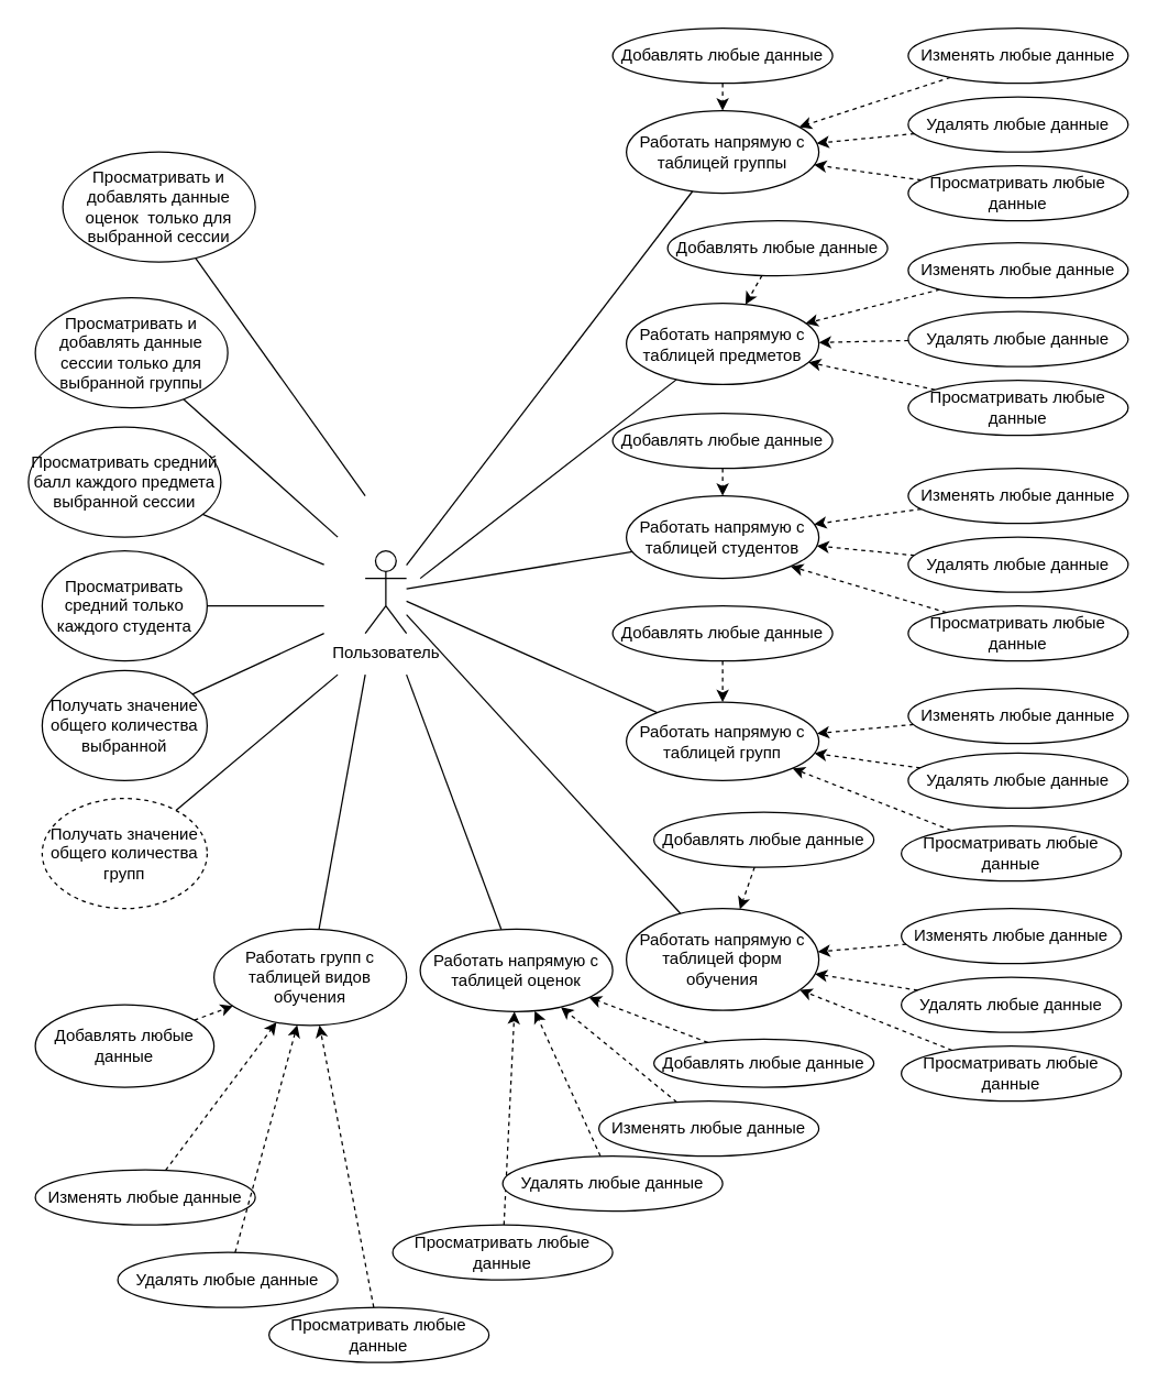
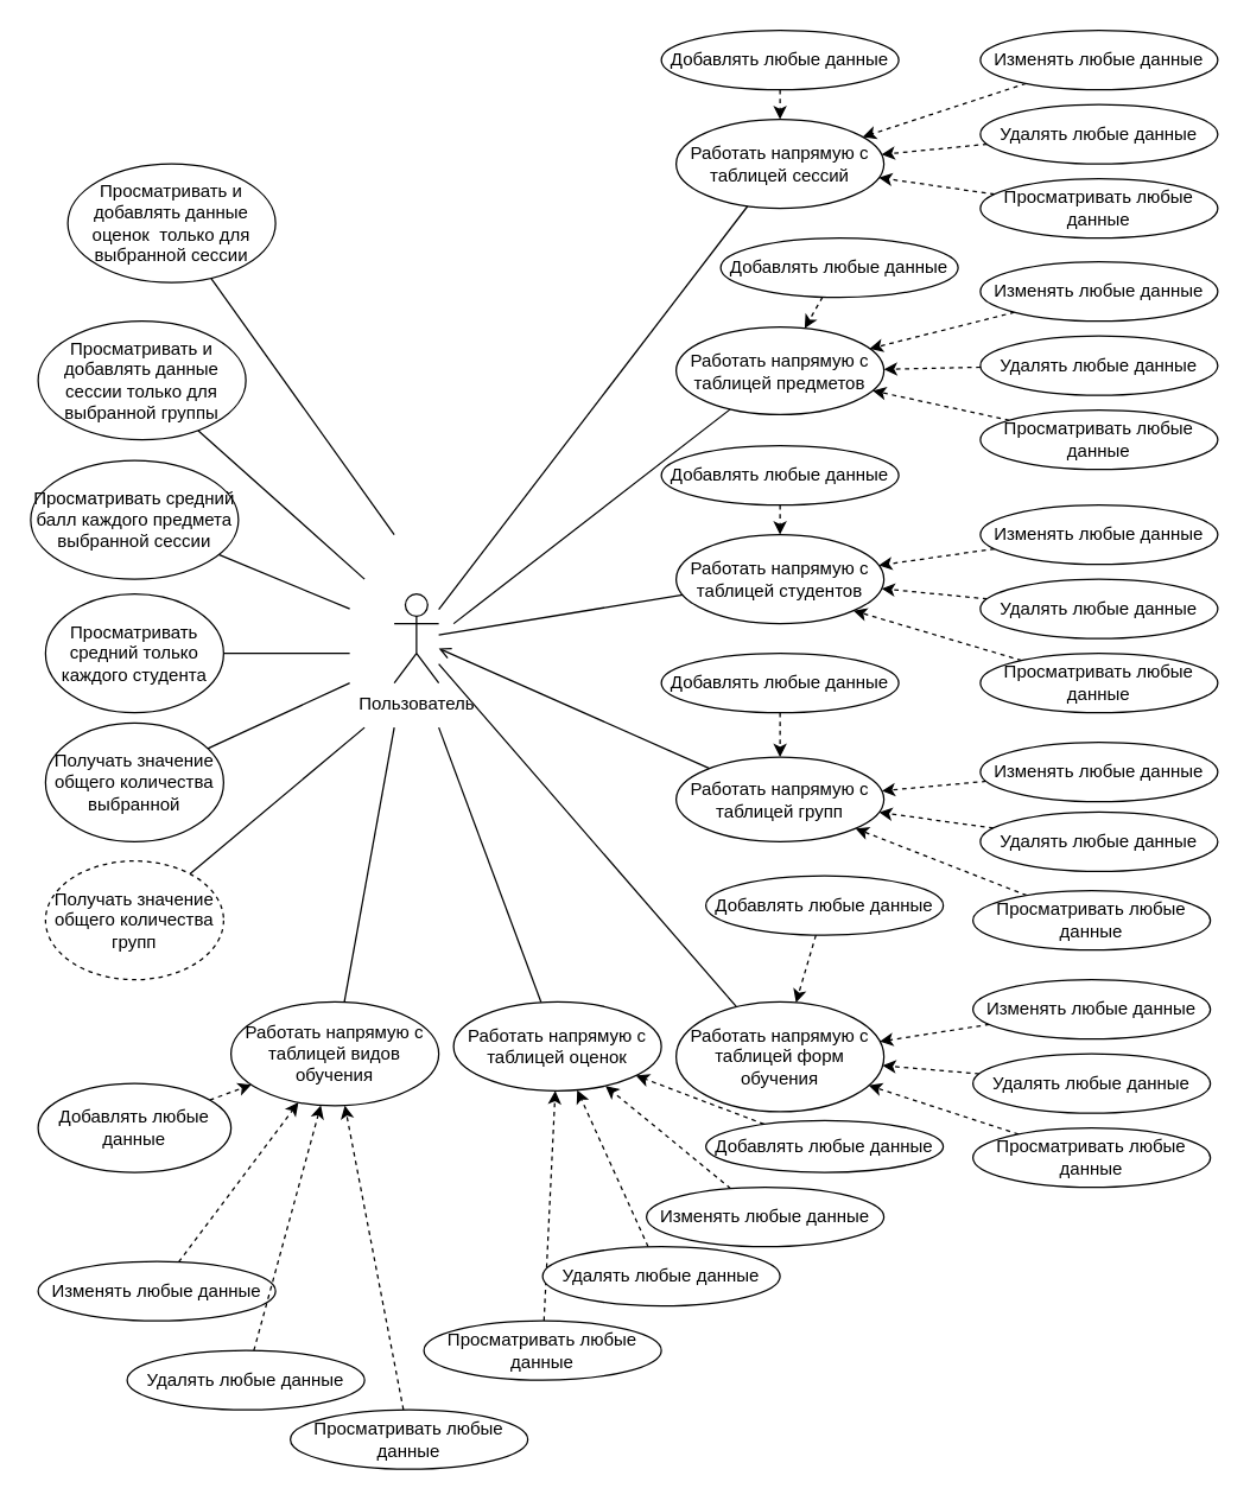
  <mxCell id="0" />
  <mxCell id="1" parent="0" />
  <mxCell id="2" value="Пользователь" style="shape=umlActor;verticalLabelPosition=bottom;verticalAlign=top;html=1;outlineConnect=0;" vertex="1" parent="1"><mxGeometry x="265" y="400" width="30" height="60" as="geometry" /></mxCell>
  <mxCell id="3" style="edgeStyle=none;rounded=0;orthogonalLoop=1;jettySize=auto;html=1;endArrow=none;endFill=0;" edge="1" parent="1" source="4" target="2"><mxGeometry relative="1" as="geometry" /></mxCell>
- <mxCell id="4" value="Работать напрямую с таблицей группы" style="ellipse;whiteSpace=wrap;html=1;" vertex="1" parent="1"><mxGeometry x="455" y="80" width="140" height="60" as="geometry" /></mxCell>
+ <mxCell id="4" value="Работать напрямую с таблицей сессий" style="ellipse;whiteSpace=wrap;html=1;" vertex="1" parent="1"><mxGeometry x="455" y="80" width="140" height="60" as="geometry" /></mxCell>
  <mxCell id="5" style="edgeStyle=none;rounded=0;orthogonalLoop=1;jettySize=auto;html=1;endArrow=none;endFill=0;" edge="1" parent="1" source="6"><mxGeometry relative="1" as="geometry"><mxPoint x="295" y="490" as="targetPoint" /></mxGeometry></mxCell>
  <mxCell id="6" value="Работать напрямую с таблицей оценок" style="ellipse;whiteSpace=wrap;html=1;" vertex="1" parent="1"><mxGeometry x="305" y="675" width="140" height="60" as="geometry" /></mxCell>
  <mxCell id="7" style="edgeStyle=none;rounded=0;orthogonalLoop=1;jettySize=auto;html=1;endArrow=none;endFill=0;" edge="1" parent="1" source="8"><mxGeometry relative="1" as="geometry"><mxPoint x="305" y="420" as="targetPoint" /></mxGeometry></mxCell>
  <mxCell id="8" value="Работать напрямую с таблицей предметов" style="ellipse;whiteSpace=wrap;html=1;" vertex="1" parent="1"><mxGeometry x="455" y="220" width="140" height="59" as="geometry" /></mxCell>
  <mxCell id="9" style="edgeStyle=none;rounded=0;orthogonalLoop=1;jettySize=auto;html=1;endArrow=none;endFill=0;" edge="1" parent="1" source="10" target="2"><mxGeometry relative="1" as="geometry" /></mxCell>
  <mxCell id="10" value="Работать напрямую с таблицей студентов" style="ellipse;whiteSpace=wrap;html=1;" vertex="1" parent="1"><mxGeometry x="455" y="360" width="140" height="60" as="geometry" /></mxCell>
- <mxCell id="11" style="edgeStyle=none;rounded=0;orthogonalLoop=1;jettySize=auto;html=1;endArrow=none;endFill=0;" edge="1" parent="1" source="12" target="2"><mxGeometry relative="1" as="geometry" /></mxCell>
+ <mxCell id="11" style="edgeStyle=none;rounded=0;orthogonalLoop=1;jettySize=auto;html=1;endArrow=open;endFill=0;" edge="1" parent="1" source="12" target="2"><mxGeometry relative="1" as="geometry" /></mxCell>
  <mxCell id="12" value="Работать напрямую с таблицей групп" style="ellipse;whiteSpace=wrap;html=1;" vertex="1" parent="1"><mxGeometry x="455" y="510" width="140" height="57" as="geometry" /></mxCell>
  <mxCell id="13" style="edgeStyle=none;rounded=0;orthogonalLoop=1;jettySize=auto;html=1;endArrow=none;endFill=0;" edge="1" parent="1" source="14" target="2"><mxGeometry relative="1" as="geometry" /></mxCell>
- <mxCell id="14" value="Работать напрямую с таблицей форм обучения" style="ellipse;whiteSpace=wrap;html=1;" vertex="1" parent="1"><mxGeometry x="455" y="660" width="140" height="74" as="geometry" /></mxCell>
+ <mxCell id="14" value="Работать напрямую с таблицей форм обучения" style="ellipse;whiteSpace=wrap;html=1;" vertex="1" parent="1"><mxGeometry x="455" y="675" width="140" height="74" as="geometry" /></mxCell>
  <mxCell id="15" style="edgeStyle=none;rounded=0;orthogonalLoop=1;jettySize=auto;html=1;endArrow=none;endFill=0;" edge="1" parent="1" source="16"><mxGeometry relative="1" as="geometry"><mxPoint x="265" y="490" as="targetPoint" /></mxGeometry></mxCell>
- <mxCell id="16" value="Работать групп с таблицей видов обучения" style="ellipse;whiteSpace=wrap;html=1;" vertex="1" parent="1"><mxGeometry x="155" y="675" width="140" height="70" as="geometry" /></mxCell>
+ <mxCell id="16" value="Работать напрямую с таблицей видов обучения" style="ellipse;whiteSpace=wrap;html=1;" vertex="1" parent="1"><mxGeometry x="155" y="675" width="140" height="70" as="geometry" /></mxCell>
  <mxCell id="17" style="rounded=0;orthogonalLoop=1;jettySize=auto;html=1;dashed=1;" edge="1" parent="1" source="18" target="4"><mxGeometry relative="1" as="geometry" /></mxCell>
  <mxCell id="18" value="Добавлять любые данные" style="ellipse;whiteSpace=wrap;html=1;" vertex="1" parent="1"><mxGeometry x="445" width="160" height="40" as="geometry" y="20" /></mxCell>
  <mxCell id="19" style="edgeStyle=none;rounded=0;orthogonalLoop=1;jettySize=auto;html=1;dashed=1;" edge="1" parent="1" source="20" target="4"><mxGeometry relative="1" as="geometry" /></mxCell>
  <mxCell id="20" value="Изменять любые данные" style="ellipse;whiteSpace=wrap;html=1;" vertex="1" parent="1"><mxGeometry x="660" width="160" height="40" as="geometry" y="20" /></mxCell>
  <mxCell id="21" style="edgeStyle=none;rounded=0;orthogonalLoop=1;jettySize=auto;html=1;dashed=1;" edge="1" parent="1" source="22" target="4"><mxGeometry relative="1" as="geometry" /></mxCell>
  <mxCell id="22" value="Просматривать любые данные" style="ellipse;whiteSpace=wrap;html=1;" vertex="1" parent="1"><mxGeometry x="660" y="120" width="160" height="40" as="geometry" /></mxCell>
  <mxCell id="23" style="edgeStyle=none;rounded=0;orthogonalLoop=1;jettySize=auto;html=1;dashed=1;" edge="1" parent="1" source="24" target="4"><mxGeometry relative="1" as="geometry" /></mxCell>
  <mxCell id="24" value="Удалять любые данные" style="ellipse;whiteSpace=wrap;html=1;" vertex="1" parent="1"><mxGeometry x="660" y="70" width="160" height="40" as="geometry" /></mxCell>
  <mxCell id="25" style="edgeStyle=none;rounded=0;orthogonalLoop=1;jettySize=auto;html=1;dashed=1;" edge="1" parent="1" source="26" target="8"><mxGeometry relative="1" as="geometry" /></mxCell>
  <mxCell id="26" value="Добавлять любые данные" style="ellipse;whiteSpace=wrap;html=1;" vertex="1" parent="1"><mxGeometry x="485" y="160" width="160" height="40" as="geometry" /></mxCell>
  <mxCell id="27" style="edgeStyle=none;rounded=0;orthogonalLoop=1;jettySize=auto;html=1;dashed=1;" edge="1" parent="1" source="28" target="8"><mxGeometry relative="1" as="geometry" /></mxCell>
  <mxCell id="28" value="Изменять любые данные" style="ellipse;whiteSpace=wrap;html=1;" vertex="1" parent="1"><mxGeometry x="660" y="176" width="160" height="40" as="geometry" /></mxCell>
  <mxCell id="29" style="edgeStyle=none;rounded=0;orthogonalLoop=1;jettySize=auto;html=1;dashed=1;" edge="1" parent="1" source="30" target="8"><mxGeometry relative="1" as="geometry" /></mxCell>
  <mxCell id="30" value="Просматривать любые данные" style="ellipse;whiteSpace=wrap;html=1;" vertex="1" parent="1"><mxGeometry x="660" y="276" width="160" height="40" as="geometry" /></mxCell>
  <mxCell id="31" style="edgeStyle=none;rounded=0;orthogonalLoop=1;jettySize=auto;html=1;dashed=1;" edge="1" parent="1" source="32" target="8"><mxGeometry relative="1" as="geometry" /></mxCell>
  <mxCell id="32" value="Удалять любые данные" style="ellipse;whiteSpace=wrap;html=1;" vertex="1" parent="1"><mxGeometry x="660" y="226" width="160" height="40" as="geometry" /></mxCell>
  <mxCell id="33" style="edgeStyle=none;rounded=0;orthogonalLoop=1;jettySize=auto;html=1;dashed=1;" edge="1" parent="1" source="34" target="10"><mxGeometry relative="1" as="geometry" /></mxCell>
  <mxCell id="34" value="Добавлять любые данные" style="ellipse;whiteSpace=wrap;html=1;" vertex="1" parent="1"><mxGeometry x="445" y="300" width="160" height="40" as="geometry" /></mxCell>
  <mxCell id="35" style="edgeStyle=none;rounded=0;orthogonalLoop=1;jettySize=auto;html=1;dashed=1;" edge="1" parent="1" source="36" target="10"><mxGeometry relative="1" as="geometry" /></mxCell>
  <mxCell id="36" value="Изменять любые данные" style="ellipse;whiteSpace=wrap;html=1;" vertex="1" parent="1"><mxGeometry x="660" y="340" width="160" height="40" as="geometry" /></mxCell>
  <mxCell id="37" style="edgeStyle=none;rounded=0;orthogonalLoop=1;jettySize=auto;html=1;entryX=1;entryY=1;entryDx=0;entryDy=0;dashed=1;" edge="1" parent="1" source="38" target="10"><mxGeometry relative="1" as="geometry" /></mxCell>
  <mxCell id="38" value="Просматривать любые данные" style="ellipse;whiteSpace=wrap;html=1;" vertex="1" parent="1"><mxGeometry x="660" y="440" width="160" height="40" as="geometry" /></mxCell>
  <mxCell id="39" style="edgeStyle=none;rounded=0;orthogonalLoop=1;jettySize=auto;html=1;dashed=1;" edge="1" parent="1" source="40" target="10"><mxGeometry relative="1" as="geometry"><mxPoint x="605" y="400" as="targetPoint" /></mxGeometry></mxCell>
  <mxCell id="40" value="Удалять любые данные" style="ellipse;whiteSpace=wrap;html=1;" vertex="1" parent="1"><mxGeometry x="660" y="390" width="160" height="40" as="geometry" /></mxCell>
  <mxCell id="41" style="edgeStyle=none;rounded=0;orthogonalLoop=1;jettySize=auto;html=1;dashed=1;" edge="1" parent="1" source="42" target="12"><mxGeometry relative="1" as="geometry" /></mxCell>
  <mxCell id="42" value="Добавлять любые данные" style="ellipse;whiteSpace=wrap;html=1;" vertex="1" parent="1"><mxGeometry x="445" y="440" width="160" height="40" as="geometry" /></mxCell>
  <mxCell id="43" style="edgeStyle=none;rounded=0;orthogonalLoop=1;jettySize=auto;html=1;dashed=1;" edge="1" parent="1" source="44" target="12"><mxGeometry relative="1" as="geometry" /></mxCell>
  <mxCell id="44" value="Изменять любые данные" style="ellipse;whiteSpace=wrap;html=1;" vertex="1" parent="1"><mxGeometry x="660" y="500" width="160" height="40" as="geometry" /></mxCell>
  <mxCell id="45" style="edgeStyle=none;rounded=0;orthogonalLoop=1;jettySize=auto;html=1;dashed=1;" edge="1" parent="1" source="46" target="12"><mxGeometry relative="1" as="geometry" /></mxCell>
  <mxCell id="46" value="Просматривать любые данные" style="ellipse;whiteSpace=wrap;html=1;" vertex="1" parent="1"><mxGeometry x="655" y="600" width="160" height="40" as="geometry" /></mxCell>
  <mxCell id="47" style="edgeStyle=none;rounded=0;orthogonalLoop=1;jettySize=auto;html=1;dashed=1;" edge="1" parent="1" source="48" target="12"><mxGeometry relative="1" as="geometry" /></mxCell>
  <mxCell id="48" value="Удалять любые данные" style="ellipse;whiteSpace=wrap;html=1;" vertex="1" parent="1"><mxGeometry x="660" y="547" width="160" height="40" as="geometry" /></mxCell>
  <mxCell id="49" style="edgeStyle=none;rounded=0;orthogonalLoop=1;jettySize=auto;html=1;dashed=1;" edge="1" parent="1" source="50" target="14"><mxGeometry relative="1" as="geometry" /></mxCell>
  <mxCell id="50" value="Добавлять любые данные" style="ellipse;whiteSpace=wrap;html=1;" vertex="1" parent="1"><mxGeometry x="475" y="590" width="160" height="40" as="geometry" /></mxCell>
  <mxCell id="51" style="edgeStyle=none;rounded=0;orthogonalLoop=1;jettySize=auto;html=1;dashed=1;" edge="1" parent="1" source="52" target="14"><mxGeometry relative="1" as="geometry" /></mxCell>
  <mxCell id="52" value="Изменять любые данные" style="ellipse;whiteSpace=wrap;html=1;" vertex="1" parent="1"><mxGeometry x="655" y="660" width="160" height="40" as="geometry" /></mxCell>
  <mxCell id="53" style="edgeStyle=none;rounded=0;orthogonalLoop=1;jettySize=auto;html=1;dashed=1;" edge="1" parent="1" source="54" target="14"><mxGeometry relative="1" as="geometry" /></mxCell>
  <mxCell id="54" value="Просматривать любые данные" style="ellipse;whiteSpace=wrap;html=1;" vertex="1" parent="1"><mxGeometry x="655" y="760" width="160" height="40" as="geometry" /></mxCell>
  <mxCell id="55" style="edgeStyle=none;rounded=0;orthogonalLoop=1;jettySize=auto;html=1;dashed=1;" edge="1" parent="1" source="56" target="14"><mxGeometry relative="1" as="geometry" /></mxCell>
  <mxCell id="56" value="Удалять любые данные" style="ellipse;whiteSpace=wrap;html=1;" vertex="1" parent="1"><mxGeometry x="655" y="710" width="160" height="40" as="geometry" /></mxCell>
  <mxCell id="57" style="edgeStyle=none;rounded=0;orthogonalLoop=1;jettySize=auto;html=1;dashed=1;" edge="1" parent="1" source="58" target="16"><mxGeometry relative="1" as="geometry" /></mxCell>
  <mxCell id="58" value="Добавлять любые данные" style="ellipse;whiteSpace=wrap;html=1;" vertex="1" parent="1"><mxGeometry x="25" y="730" width="130" height="60" as="geometry" /></mxCell>
  <mxCell id="59" style="edgeStyle=none;rounded=0;orthogonalLoop=1;jettySize=auto;html=1;dashed=1;" edge="1" parent="1" source="60" target="16"><mxGeometry relative="1" as="geometry" /></mxCell>
  <mxCell id="60" value="Изменять любые данные" style="ellipse;whiteSpace=wrap;html=1;" vertex="1" parent="1"><mxGeometry x="25" y="850" width="160" height="40" as="geometry" /></mxCell>
  <mxCell id="61" style="edgeStyle=none;rounded=0;orthogonalLoop=1;jettySize=auto;html=1;dashed=1;" edge="1" parent="1" source="62" target="16"><mxGeometry relative="1" as="geometry" /></mxCell>
  <mxCell id="62" value="Просматривать любые данные" style="ellipse;whiteSpace=wrap;html=1;" vertex="1" parent="1"><mxGeometry x="195" y="950" width="160" height="40" as="geometry" /></mxCell>
  <mxCell id="63" style="edgeStyle=none;rounded=0;orthogonalLoop=1;jettySize=auto;html=1;dashed=1;" edge="1" parent="1" source="64" target="16"><mxGeometry relative="1" as="geometry" /></mxCell>
  <mxCell id="64" value="Удалять любые данные" style="ellipse;whiteSpace=wrap;html=1;" vertex="1" parent="1"><mxGeometry x="85" y="910" width="160" height="40" as="geometry" /></mxCell>
  <mxCell id="65" style="edgeStyle=none;rounded=0;orthogonalLoop=1;jettySize=auto;html=1;dashed=1;" edge="1" parent="1" source="66" target="6"><mxGeometry relative="1" as="geometry" /></mxCell>
  <mxCell id="66" value="Добавлять любые данные" style="ellipse;whiteSpace=wrap;html=1;" vertex="1" parent="1"><mxGeometry x="475" y="755" width="160" height="35" as="geometry" /></mxCell>
  <mxCell id="67" style="edgeStyle=none;rounded=0;orthogonalLoop=1;jettySize=auto;html=1;dashed=1;" edge="1" parent="1" source="68" target="6"><mxGeometry relative="1" as="geometry" /></mxCell>
  <mxCell id="68" value="Изменять любые данные" style="ellipse;whiteSpace=wrap;html=1;" vertex="1" parent="1"><mxGeometry x="435" y="800" width="160" height="40" as="geometry" /></mxCell>
  <mxCell id="69" style="edgeStyle=none;rounded=0;orthogonalLoop=1;jettySize=auto;html=1;dashed=1;" edge="1" parent="1" source="70" target="6"><mxGeometry relative="1" as="geometry" /></mxCell>
  <mxCell id="70" value="Просматривать любые данные" style="ellipse;whiteSpace=wrap;html=1;" vertex="1" parent="1"><mxGeometry x="285" y="890" width="160" height="40" as="geometry" /></mxCell>
  <mxCell id="71" style="edgeStyle=none;rounded=0;orthogonalLoop=1;jettySize=auto;html=1;dashed=1;" edge="1" parent="1" source="72" target="6"><mxGeometry relative="1" as="geometry" /></mxCell>
  <mxCell id="72" value="Удалять любые данные" style="ellipse;whiteSpace=wrap;html=1;" vertex="1" parent="1"><mxGeometry x="365" y="840" width="160" height="40" as="geometry" /></mxCell>
  <mxCell id="73" style="edgeStyle=none;rounded=0;orthogonalLoop=1;jettySize=auto;html=1;exitX=0.5;exitY=0;exitDx=0;exitDy=0;endArrow=none;endFill=0;" edge="1" parent="1" source="12" target="12"><mxGeometry relative="1" as="geometry" /></mxCell>
  <mxCell id="74" style="edgeStyle=none;rounded=0;orthogonalLoop=1;jettySize=auto;html=1;endArrow=none;endFill=0;" edge="1" parent="1" source="75"><mxGeometry relative="1" as="geometry"><mxPoint x="245" y="490" as="targetPoint" /></mxGeometry></mxCell>
  <mxCell id="75" value="Получать значение общего количества групп" style="ellipse;whiteSpace=wrap;html=1;dashed=1;" vertex="1" parent="1"><mxGeometry x="30" y="580" width="120" height="80" as="geometry" /></mxCell>
  <mxCell id="76" style="edgeStyle=none;rounded=0;orthogonalLoop=1;jettySize=auto;html=1;endArrow=none;endFill=0;" edge="1" parent="1" source="77"><mxGeometry relative="1" as="geometry"><mxPoint x="235" y="460" as="targetPoint" /></mxGeometry></mxCell>
  <mxCell id="77" value="Получать значение общего количества выбранной" style="ellipse;whiteSpace=wrap;html=1;" vertex="1" parent="1"><mxGeometry x="30" y="487" width="120" height="80" as="geometry" /></mxCell>
  <mxCell id="78" style="edgeStyle=none;rounded=0;orthogonalLoop=1;jettySize=auto;html=1;endArrow=none;endFill=0;" edge="1" parent="1" source="79"><mxGeometry relative="1" as="geometry"><mxPoint x="235" y="440" as="targetPoint" /></mxGeometry></mxCell>
  <mxCell id="79" value="Просматривать средний только каждого студента" style="ellipse;whiteSpace=wrap;html=1;" vertex="1" parent="1"><mxGeometry x="30" y="400" width="120" height="80" as="geometry" /></mxCell>
  <mxCell id="80" style="edgeStyle=none;rounded=0;orthogonalLoop=1;jettySize=auto;html=1;endArrow=none;endFill=0;" edge="1" parent="1" source="81"><mxGeometry relative="1" as="geometry"><mxPoint x="245" y="390" as="targetPoint" /></mxGeometry></mxCell>
  <mxCell id="81" value="Просматривать и добавлять данные сессии только для выбранной группы" style="ellipse;whiteSpace=wrap;html=1;" vertex="1" parent="1"><mxGeometry x="25" y="216" width="140" height="80" as="geometry" /></mxCell>
  <mxCell id="82" style="edgeStyle=none;rounded=0;orthogonalLoop=1;jettySize=auto;html=1;endArrow=none;endFill=0;" edge="1" parent="1" source="83"><mxGeometry relative="1" as="geometry"><mxPoint x="235" y="410" as="targetPoint" /></mxGeometry></mxCell>
  <mxCell id="83" value="Просматривать средний балл каждого предмета выбранной сессии" style="ellipse;whiteSpace=wrap;html=1;" vertex="1" parent="1"><mxGeometry x="20" y="310" width="140" height="80" as="geometry" /></mxCell>
  <mxCell id="84" style="edgeStyle=none;rounded=0;orthogonalLoop=1;jettySize=auto;html=1;endArrow=none;endFill=0;" edge="1" parent="1" source="85"><mxGeometry relative="1" as="geometry"><mxPoint x="265" y="360" as="targetPoint" /></mxGeometry></mxCell>
  <mxCell id="85" value="Просматривать и добавлять данные оценок&amp;nbsp; только для выбранной сессии" style="ellipse;whiteSpace=wrap;html=1;" vertex="1" parent="1"><mxGeometry x="45" y="110" width="140" height="80" as="geometry" /></mxCell>
